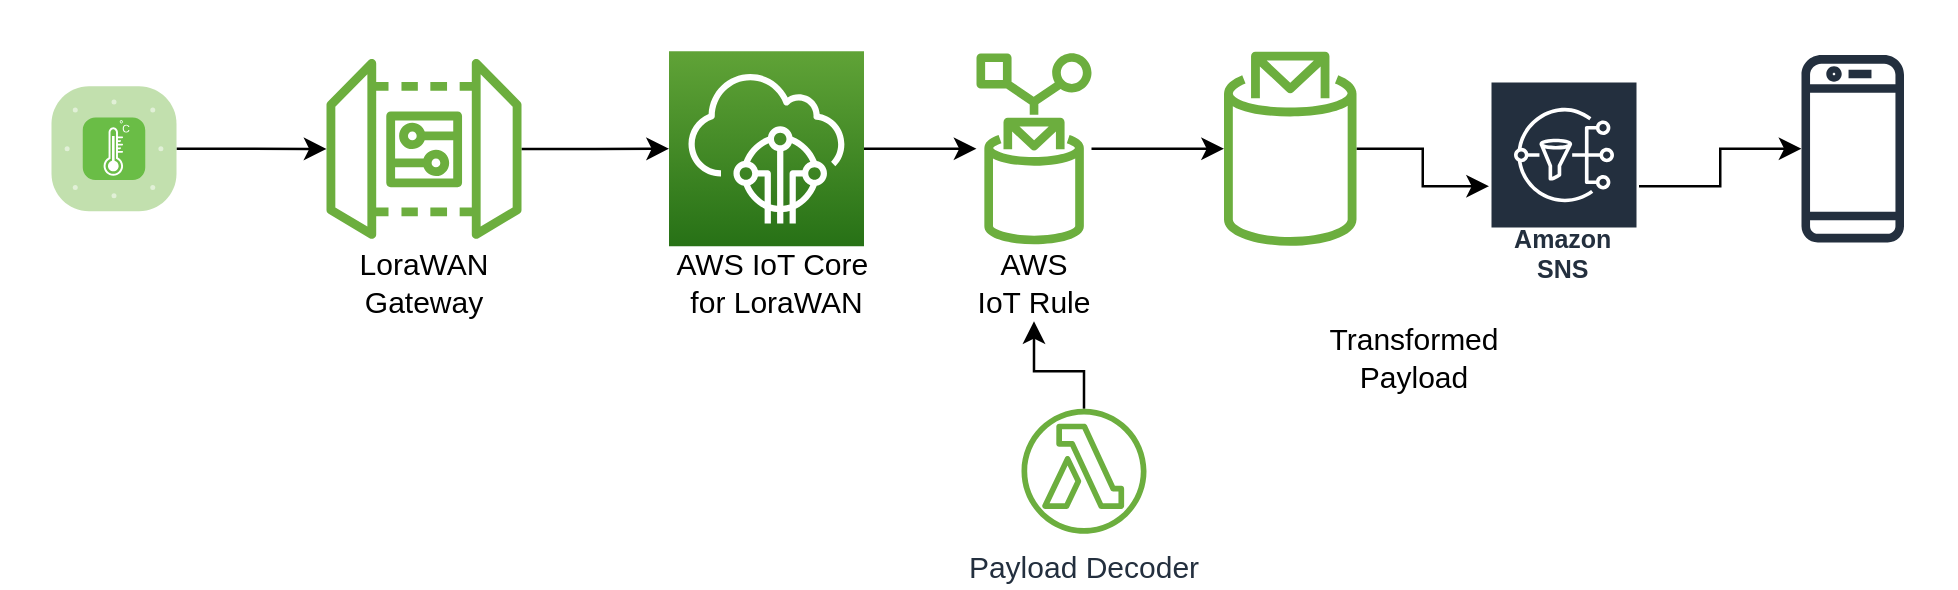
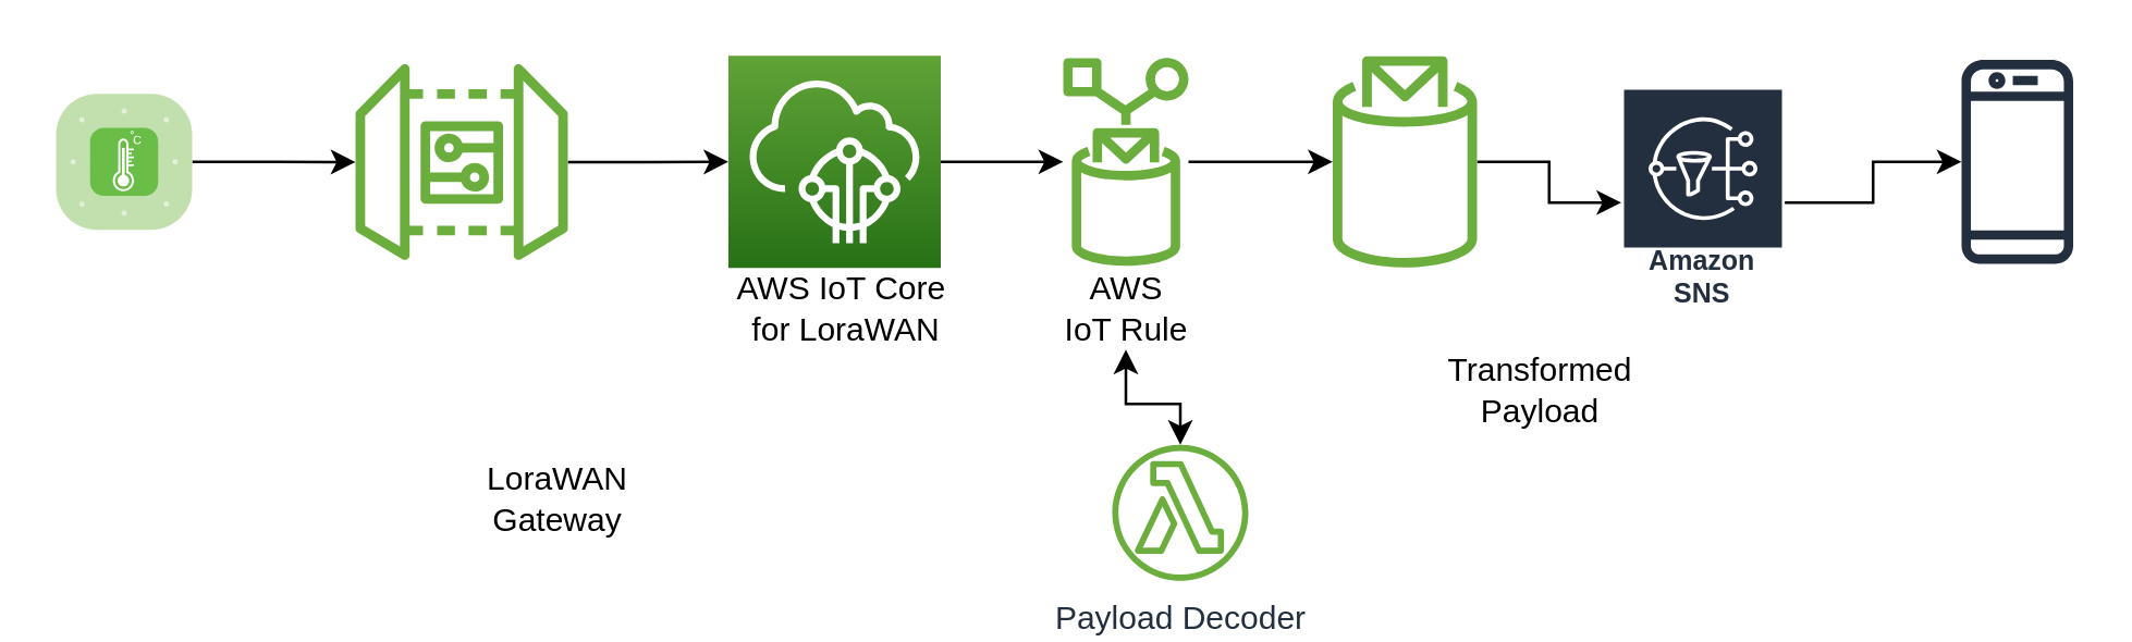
  <mxCell id="0" />
  <mxCell id="1" parent="0" />
  <mxCell id="2" style="edgeStyle=orthogonalEdgeStyle;rounded=0;orthogonalLoop=1;jettySize=auto;html=1;" edge="1" parent="1" source="3" target="7"><mxGeometry relative="1" as="geometry" /></mxCell>
  <mxCell id="3" value="" style="sketch=0;outlineConnect=0;fontColor=#232F3E;gradientColor=none;fillColor=#6CAE3E;strokeColor=none;dashed=0;verticalLabelPosition=bottom;verticalAlign=top;align=center;html=1;fontSize=12;fontStyle=0;aspect=fixed;pointerEvents=1;shape=mxgraph.aws4.iot_device_gateway;" vertex="1" parent="1"><mxGeometry x="130" y="20" width="78" height="78" as="geometry" /></mxCell>
  <mxCell id="4" style="edgeStyle=orthogonalEdgeStyle;rounded=0;orthogonalLoop=1;jettySize=auto;html=1;" edge="1" parent="1" source="5" target="3"><mxGeometry relative="1" as="geometry" /></mxCell>
  <mxCell id="5" value="" style="verticalLabelPosition=bottom;sketch=0;html=1;fillColor=#6ABD46;strokeColor=#ffffff;verticalAlign=top;align=center;points=[[0.085,0.085,0],[0.915,0.085,0],[0.915,0.915,0],[0.085,0.915,0],[0.25,0,0],[0.5,0,0],[0.75,0,0],[1,0.25,0],[1,0.5,0],[1,0.75,0],[0.75,1,0],[0.5,1,0],[0.25,1,0],[0,0.75,0],[0,0.5,0],[0,0.25,0]];pointerEvents=1;shape=mxgraph.cisco_safe.compositeIcon;bgIcon=mxgraph.cisco_safe.architecture.generic_appliance;resIcon=mxgraph.cisco_safe.architecture.sensor;" vertex="1" parent="1"><mxGeometry x="20" y="34" width="50" height="50" as="geometry" /></mxCell>
  <mxCell id="6" style="edgeStyle=orthogonalEdgeStyle;rounded=0;orthogonalLoop=1;jettySize=auto;html=1;" edge="1" parent="1" source="7" target="11"><mxGeometry relative="1" as="geometry" /></mxCell>
  <mxCell id="7" value="" style="sketch=0;points=[[0,0,0],[0.25,0,0],[0.5,0,0],[0.75,0,0],[1,0,0],[0,1,0],[0.25,1,0],[0.5,1,0],[0.75,1,0],[1,1,0],[0,0.25,0],[0,0.5,0],[0,0.75,0],[1,0.25,0],[1,0.5,0],[1,0.75,0]];outlineConnect=0;fontColor=#232F3E;gradientColor=#60A337;gradientDirection=north;fillColor=#277116;strokeColor=#ffffff;dashed=0;verticalLabelPosition=bottom;verticalAlign=top;align=center;html=1;fontSize=12;fontStyle=0;aspect=fixed;shape=mxgraph.aws4.resourceIcon;resIcon=mxgraph.aws4.iot_core;" vertex="1" parent="1"><mxGeometry x="267" y="20" width="78" height="78" as="geometry" /></mxCell>
- <mxCell id="8" value="LoraWAN &lt;br&gt;Gateway" style="text;html=1;align=center;verticalAlign=middle;resizable=0;points=[];autosize=1;strokeColor=none;fillColor=none;" vertex="1" parent="1"><mxGeometry x="134" y="98" width="70" height="30" as="geometry" /></mxCell>
+ <mxCell id="8" value="LoraWAN &lt;br&gt;Gateway" style="text;html=1;align=center;verticalAlign=middle;resizable=0;points=[];autosize=1;strokeColor=none;fillColor=none;" vertex="1" parent="1"><mxGeometry x="169" y="168" width="70" height="30" as="geometry" /></mxCell>
  <mxCell id="9" value="AWS IoT Core&amp;nbsp;&lt;br&gt;for LoraWAN" style="text;html=1;align=center;verticalAlign=middle;resizable=0;points=[];autosize=1;strokeColor=none;fillColor=none;" vertex="1" parent="1"><mxGeometry x="260" y="98" width="100" height="30" as="geometry" /></mxCell>
  <mxCell id="10" style="edgeStyle=orthogonalEdgeStyle;rounded=0;orthogonalLoop=1;jettySize=auto;html=1;" edge="1" parent="1" source="11" target="16"><mxGeometry relative="1" as="geometry" /></mxCell>
  <mxCell id="11" value="" style="sketch=0;outlineConnect=0;fontColor=#232F3E;gradientColor=none;fillColor=#6CAE3E;strokeColor=none;dashed=0;verticalLabelPosition=bottom;verticalAlign=top;align=center;html=1;fontSize=12;fontStyle=0;aspect=fixed;pointerEvents=1;shape=mxgraph.aws4.rule;" vertex="1" parent="1"><mxGeometry x="390" y="20" width="46" height="78" as="geometry" /></mxCell>
- <mxCell id="12" style="edgeStyle=orthogonalEdgeStyle;rounded=0;orthogonalLoop=1;jettySize=auto;html=1;startArrow=classic;startFill=1;endArrow=none;" edge="1" parent="1" source="13" target="14"><mxGeometry relative="1" as="geometry" /></mxCell>
+ <mxCell id="12" style="edgeStyle=orthogonalEdgeStyle;rounded=0;orthogonalLoop=1;jettySize=auto;html=1;startArrow=classic;startFill=1;" edge="1" parent="1" source="13" target="14"><mxGeometry relative="1" as="geometry" /></mxCell>
  <mxCell id="13" value="AWS &lt;br&gt;IoT Rule" style="text;html=1;align=center;verticalAlign=middle;resizable=0;points=[];autosize=1;strokeColor=none;fillColor=none;" vertex="1" parent="1"><mxGeometry x="383" y="98" width="60" height="30" as="geometry" /></mxCell>
  <mxCell id="14" value="Payload Decoder" style="sketch=0;outlineConnect=0;fontColor=#232F3E;gradientColor=none;fillColor=#6CAE3E;strokeColor=none;dashed=0;verticalLabelPosition=bottom;verticalAlign=top;align=center;html=1;fontSize=12;fontStyle=0;aspect=fixed;pointerEvents=1;shape=mxgraph.aws4.lambda_function;" vertex="1" parent="1"><mxGeometry x="408" y="163" width="50" height="50" as="geometry" /></mxCell>
  <mxCell id="15" style="edgeStyle=orthogonalEdgeStyle;rounded=0;orthogonalLoop=1;jettySize=auto;html=1;" edge="1" parent="1" source="16" target="19"><mxGeometry relative="1" as="geometry" /></mxCell>
  <mxCell id="16" value="" style="sketch=0;outlineConnect=0;fontColor=#232F3E;gradientColor=none;fillColor=#6CAE3E;strokeColor=none;dashed=0;verticalLabelPosition=bottom;verticalAlign=top;align=center;html=1;fontSize=12;fontStyle=0;aspect=fixed;pointerEvents=1;shape=mxgraph.aws4.topic_2;" vertex="1" parent="1"><mxGeometry x="489" y="20" width="53" height="78" as="geometry" /></mxCell>
  <mxCell id="17" value="Transformed &lt;br&gt;Payload" style="text;html=1;align=center;verticalAlign=middle;resizable=0;points=[];autosize=1;strokeColor=none;fillColor=none;" vertex="1" parent="1"><mxGeometry x="525" y="128" width="80" height="30" as="geometry" /></mxCell>
  <mxCell id="18" style="edgeStyle=orthogonalEdgeStyle;rounded=0;orthogonalLoop=1;jettySize=auto;html=1;" edge="1" parent="1" source="19" target="20"><mxGeometry relative="1" as="geometry" /></mxCell>
  <mxCell id="19" value="Amazon SNS" style="sketch=0;outlineConnect=0;fontColor=#232F3E;gradientColor=none;strokeColor=#ffffff;fillColor=#232F3E;dashed=0;verticalLabelPosition=middle;verticalAlign=bottom;align=center;html=1;whiteSpace=wrap;fontSize=10;fontStyle=1;spacing=3;shape=mxgraph.aws4.productIcon;prIcon=mxgraph.aws4.sns;" vertex="1" parent="1"><mxGeometry x="595" y="31.5" width="60" height="85" as="geometry" /></mxCell>
  <mxCell id="20" value="" style="sketch=0;outlineConnect=0;fontColor=#232F3E;gradientColor=none;fillColor=#232F3E;strokeColor=none;dashed=0;verticalLabelPosition=bottom;verticalAlign=top;align=center;html=1;fontSize=12;fontStyle=0;aspect=fixed;pointerEvents=1;shape=mxgraph.aws4.mobile_client;" vertex="1" parent="1"><mxGeometry x="720" y="20" width="41" height="78" as="geometry" /></mxCell>
